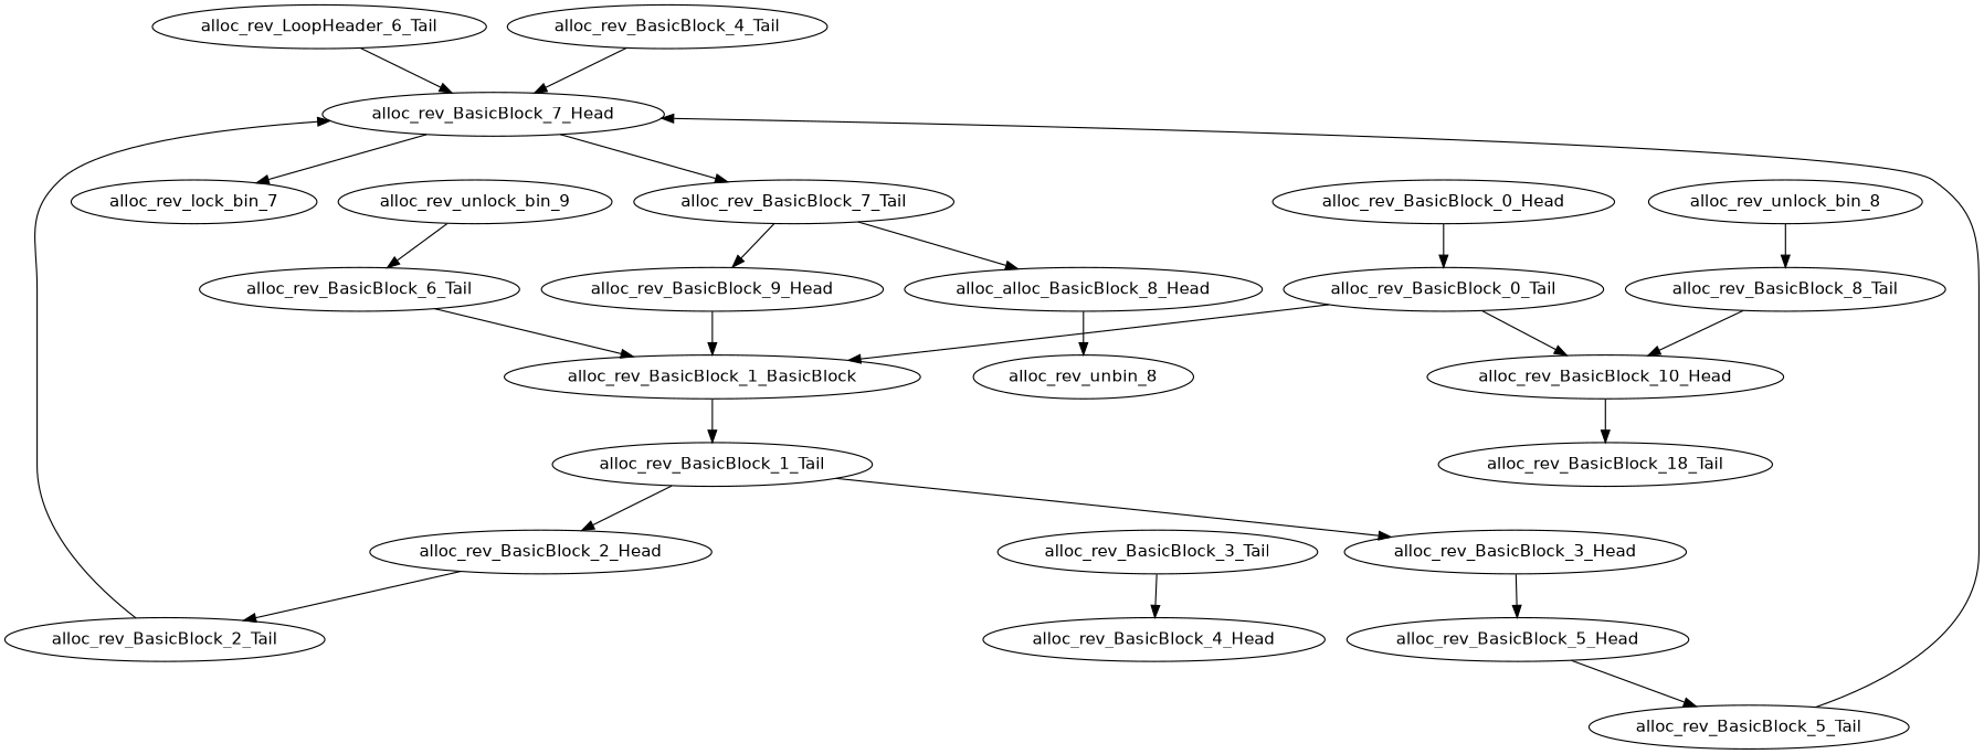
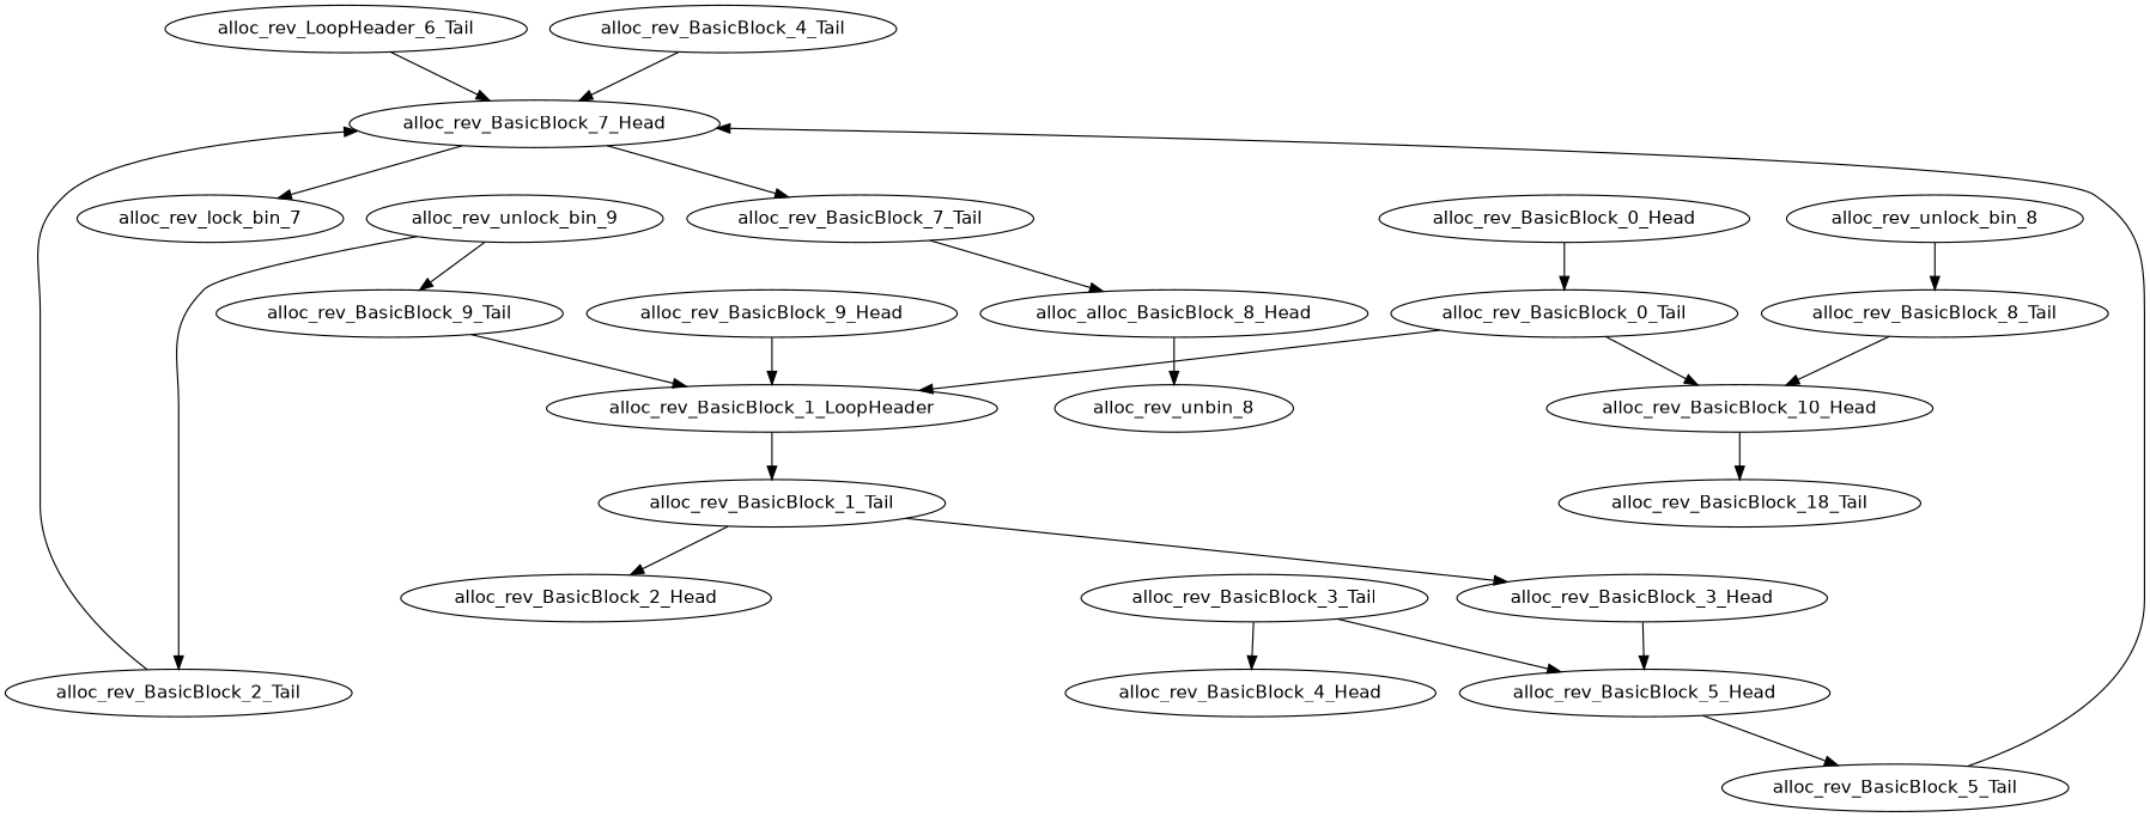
  digraph {
    fontname="DejaVu Sans"
    node [fontname="DejaVu Sans"]
    edge [fontname="DejaVu Sans"]
    n1 [label=alloc_rev_LoopHeader_6_Tail]
    alloc_rev_BasicBlock_7_Head
    alloc_rev_lock_bin_7
    alloc_rev_BasicBlock_7_Tail
    alloc_rev_BasicBlock_1_Tail
    alloc_rev_BasicBlock_3_Head
    alloc_rev_BasicBlock_2_Head
    alloc_rev_BasicBlock_5_Head
    alloc_rev_BasicBlock_2_Tail
    alloc_rev_BasicBlock_3_Tail
    alloc_rev_BasicBlock_4_Head
    n12 [label=alloc_alloc_BasicBlock_8_Head]
    alloc_rev_BasicBlock_9_Head
    alloc_rev_BasicBlock_0_Head
    alloc_rev_BasicBlock_0_Tail
-   alloc_rev_BasicBlock_1_LoopHeader [label=alloc_rev_BasicBlock_1_BasicBlock]
+   alloc_rev_BasicBlock_1_LoopHeader
    alloc_rev_BasicBlock_10_Head
    n18 [label=alloc_rev_BasicBlock_18_Tail]
    alloc_rev_unbin_8
    alloc_rev_unlock_bin_8
    alloc_rev_BasicBlock_8_Tail
    alloc_rev_BasicBlock_4_Tail
    alloc_rev_unlock_bin_9
-   alloc_rev_BasicBlock_9_Tail [label=alloc_rev_BasicBlock_6_Tail]
+   alloc_rev_BasicBlock_9_Tail
    alloc_rev_BasicBlock_5_Tail
    n1 -> alloc_rev_BasicBlock_7_Head
    alloc_rev_BasicBlock_7_Head -> alloc_rev_lock_bin_7
    alloc_rev_BasicBlock_7_Head -> alloc_rev_BasicBlock_7_Tail
    alloc_rev_BasicBlock_7_Tail -> n12
-   alloc_rev_BasicBlock_7_Tail -> alloc_rev_BasicBlock_9_Head
    alloc_rev_BasicBlock_1_Tail -> alloc_rev_BasicBlock_3_Head
    alloc_rev_BasicBlock_1_Tail -> alloc_rev_BasicBlock_2_Head
    alloc_rev_BasicBlock_3_Head -> alloc_rev_BasicBlock_5_Head
-   alloc_rev_BasicBlock_2_Head -> alloc_rev_BasicBlock_2_Tail
+   alloc_rev_unlock_bin_9 -> alloc_rev_BasicBlock_2_Tail
    alloc_rev_BasicBlock_5_Head -> alloc_rev_BasicBlock_5_Tail
    alloc_rev_BasicBlock_2_Tail -> alloc_rev_BasicBlock_7_Head
+   alloc_rev_BasicBlock_3_Tail -> alloc_rev_BasicBlock_5_Head
    alloc_rev_BasicBlock_3_Tail -> alloc_rev_BasicBlock_4_Head
    n12 -> alloc_rev_unbin_8
    alloc_rev_BasicBlock_9_Head -> alloc_rev_BasicBlock_1_LoopHeader
    alloc_rev_BasicBlock_0_Head -> alloc_rev_BasicBlock_0_Tail
    alloc_rev_BasicBlock_0_Tail -> alloc_rev_BasicBlock_1_LoopHeader
    alloc_rev_BasicBlock_0_Tail -> alloc_rev_BasicBlock_10_Head
    alloc_rev_BasicBlock_1_LoopHeader -> alloc_rev_BasicBlock_1_Tail
    alloc_rev_BasicBlock_10_Head -> n18
    alloc_rev_unlock_bin_8 -> alloc_rev_BasicBlock_8_Tail
    alloc_rev_BasicBlock_8_Tail -> alloc_rev_BasicBlock_10_Head
    alloc_rev_BasicBlock_4_Tail -> alloc_rev_BasicBlock_7_Head
    alloc_rev_unlock_bin_9 -> alloc_rev_BasicBlock_9_Tail
    alloc_rev_BasicBlock_9_Tail -> alloc_rev_BasicBlock_1_LoopHeader
    alloc_rev_BasicBlock_5_Tail -> alloc_rev_BasicBlock_7_Head
  }
